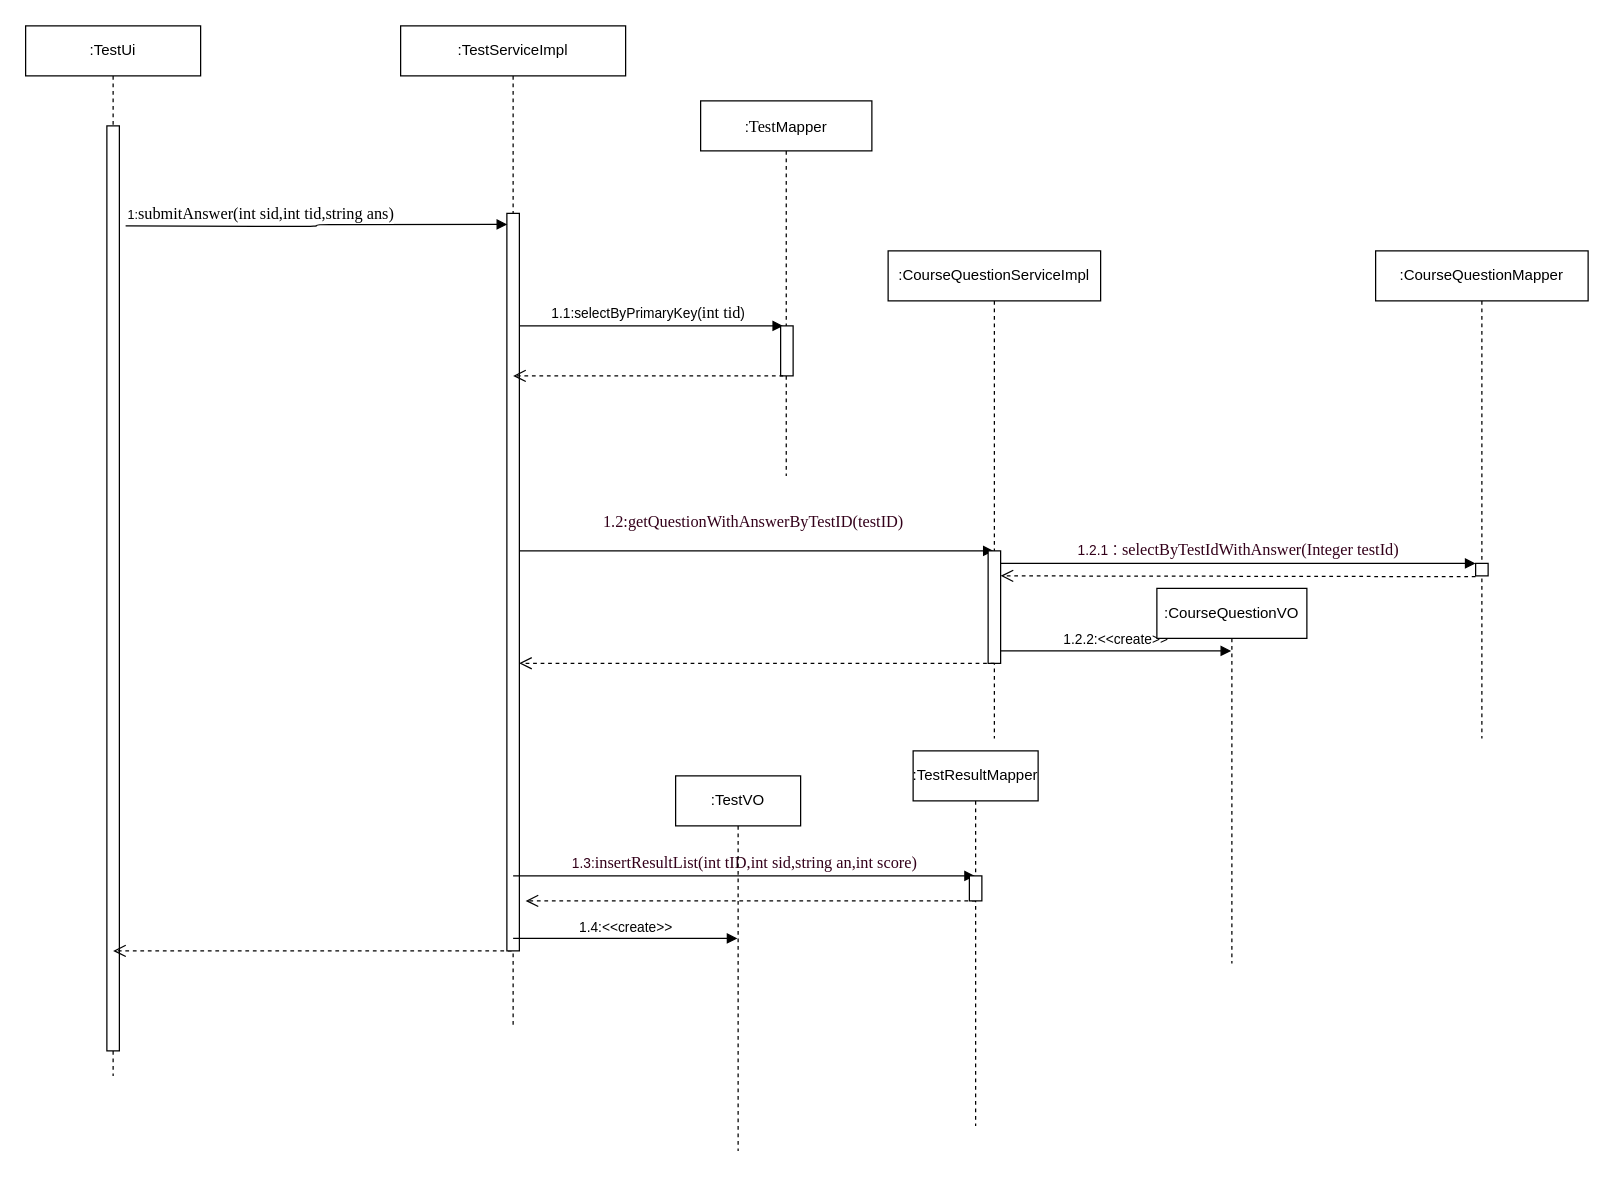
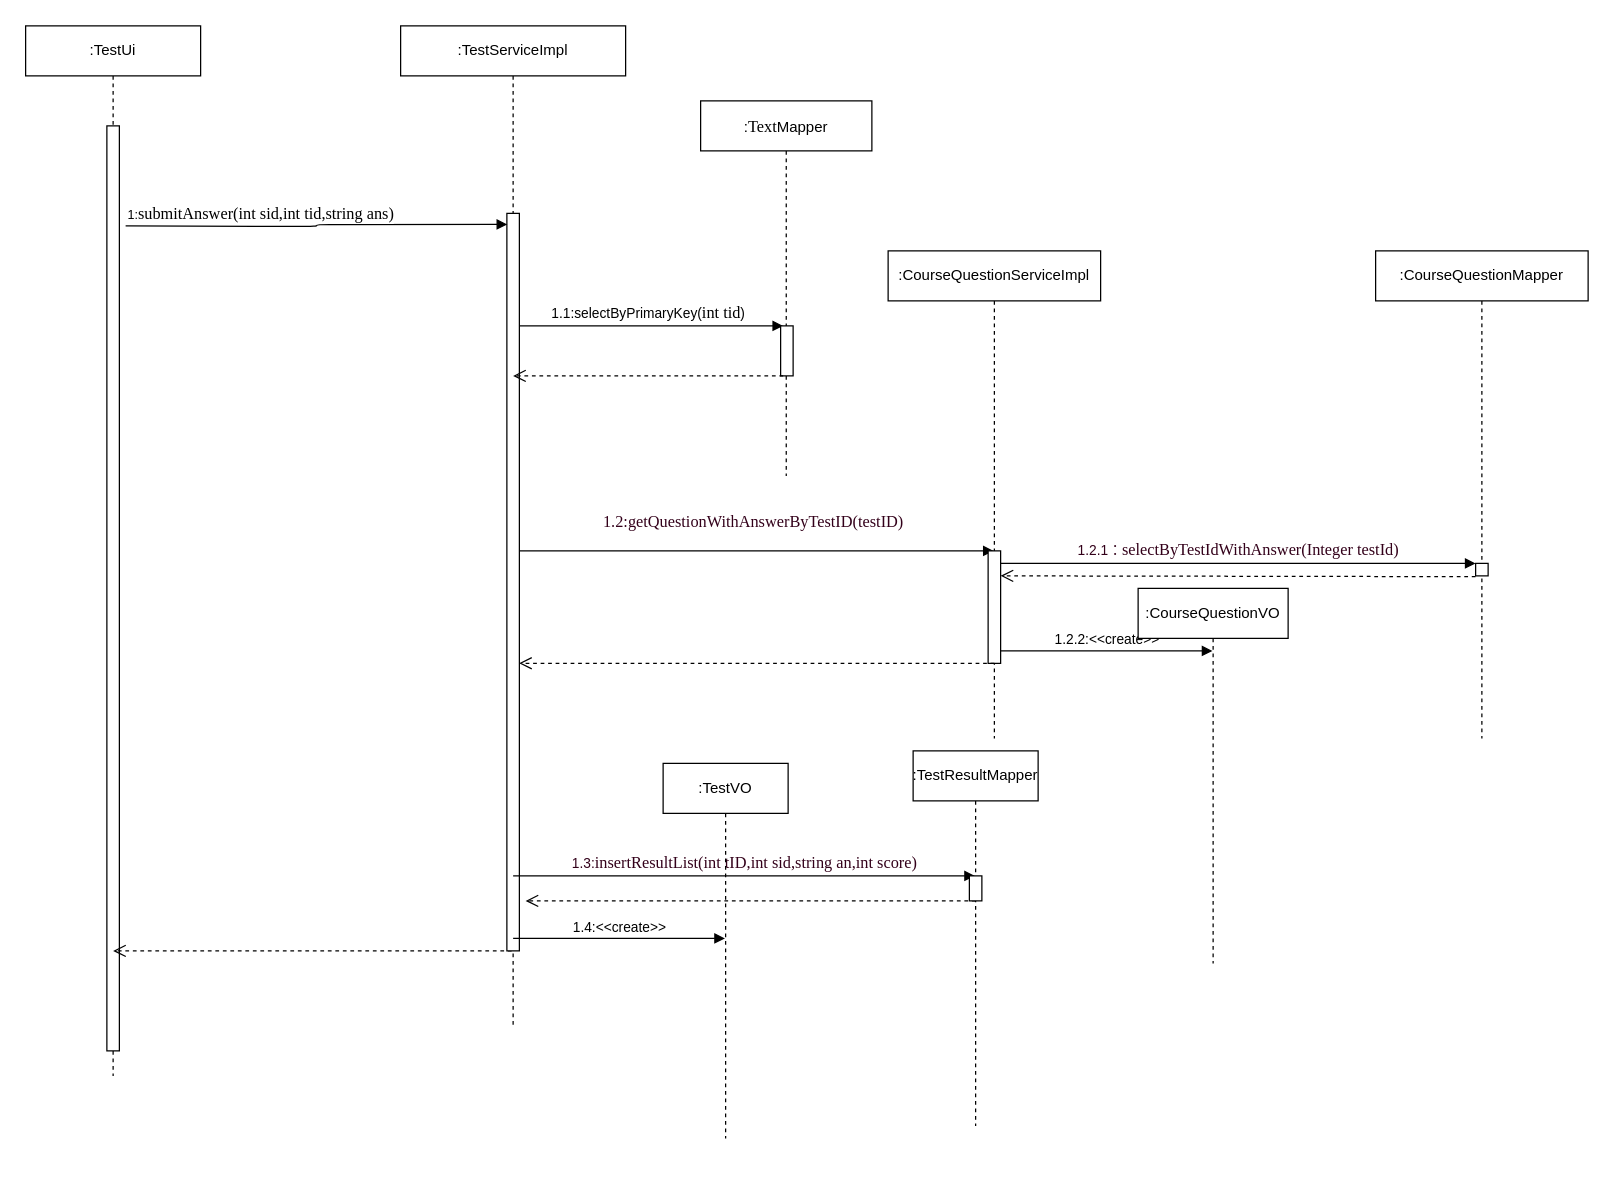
  <mxCell id="0" />
  <mxCell id="1" parent="0" />
  <mxCell id="2" value=":TestUi" style="shape=umlLifeline;perimeter=lifelinePerimeter;whiteSpace=wrap;html=1;container=1;collapsible=0;recursiveResize=0;outlineConnect=0;" parent="1" vertex="1"><mxGeometry x="20" y="20" width="140" height="840" as="geometry" /></mxCell>
  <mxCell id="3" value="" style="html=1;points=[];perimeter=orthogonalPerimeter;" parent="2" vertex="1"><mxGeometry x="65" y="80" width="10" height="740" as="geometry" /></mxCell>
  <mxCell id="4" value="" style="html=1;verticalAlign=bottom;endArrow=open;dashed=1;endSize=8;exitX=0.378;exitY=1;exitDx=0;exitDy=0;exitPerimeter=0;" parent="2" source="8" edge="1"><mxGeometry relative="1" as="geometry"><mxPoint x="150" y="740" as="sourcePoint" /><mxPoint x="70" y="740" as="targetPoint" /></mxGeometry></mxCell>
  <mxCell id="5" value=":TestServiceImpl" style="shape=umlLifeline;perimeter=lifelinePerimeter;whiteSpace=wrap;html=1;container=1;collapsible=0;recursiveResize=0;outlineConnect=0;" parent="1" vertex="1"><mxGeometry x="320" y="20" width="180" height="800" as="geometry" /></mxCell>
  <mxCell id="6" value="&lt;div style=&quot;text-align: left&quot;&gt;1.1:selectByPrimaryKey(&lt;font face=&quot;consolas&quot;&gt;&lt;span style=&quot;font-size: 13.067px&quot;&gt;int tid&lt;/span&gt;&lt;/font&gt;)&lt;/div&gt;" style="html=1;verticalAlign=bottom;endArrow=block;entryX=0.482;entryY=0.6;entryDx=0;entryDy=0;entryPerimeter=0;" parent="5" target="12" edge="1"><mxGeometry width="80" relative="1" as="geometry"><mxPoint x="90" y="240" as="sourcePoint" /><mxPoint x="170" y="240" as="targetPoint" /></mxGeometry></mxCell>
  <mxCell id="7" value="&lt;pre style=&quot;font-family: &amp;#34;consolas&amp;#34; ; font-size: 9.8pt&quot;&gt;&lt;font color=&quot;#33001a&quot;&gt;1.2:getQuestionWithAnswerByTestID(testID)&lt;/font&gt;&lt;/pre&gt;" style="html=1;verticalAlign=bottom;endArrow=block;" parent="5" target="15" edge="1"><mxGeometry width="80" relative="1" as="geometry"><mxPoint x="90" y="420" as="sourcePoint" /><mxPoint x="170" y="420" as="targetPoint" /></mxGeometry></mxCell>
  <mxCell id="8" value="" style="html=1;points=[];perimeter=orthogonalPerimeter;" parent="5" vertex="1"><mxGeometry x="85" y="150" width="10" height="590" as="geometry" /></mxCell>
  <mxCell id="9" value="&lt;font color=&quot;#33001a&quot;&gt;1.3:&lt;span style=&quot;font-family: &amp;#34;consolas&amp;#34; ; font-size: 9.8pt&quot;&gt;insertResultList(int tID&lt;/span&gt;&lt;span style=&quot;font-family: &amp;#34;consolas&amp;#34; ; font-size: 9.8pt&quot;&gt;,int sid&lt;/span&gt;&lt;span style=&quot;font-family: &amp;#34;consolas&amp;#34; ; font-size: 9.8pt&quot;&gt;,&lt;/span&gt;&lt;span style=&quot;font-family: &amp;#34;consolas&amp;#34; ; font-size: 9.8pt&quot;&gt;string an&lt;/span&gt;&lt;span style=&quot;font-family: &amp;#34;consolas&amp;#34; ; font-size: 9.8pt&quot;&gt;,&lt;/span&gt;&lt;span style=&quot;font-family: &amp;#34;consolas&amp;#34; ; font-size: 9.8pt&quot;&gt;int score)&lt;/span&gt;&lt;/font&gt;" style="html=1;verticalAlign=bottom;endArrow=block;" parent="5" target="27" edge="1"><mxGeometry width="80" relative="1" as="geometry"><mxPoint x="90" y="680" as="sourcePoint" /><mxPoint x="180" y="680" as="targetPoint" /></mxGeometry></mxCell>
  <mxCell id="10" value="" style="html=1;verticalAlign=bottom;endArrow=open;dashed=1;endSize=8;" parent="5" edge="1"><mxGeometry relative="1" as="geometry"><mxPoint x="460" y="700" as="sourcePoint" /><mxPoint x="100" y="700" as="targetPoint" /></mxGeometry></mxCell>
  <mxCell id="11" value="1.4:&amp;lt;&amp;lt;create&amp;gt;&amp;gt;" style="html=1;verticalAlign=bottom;endArrow=block;" parent="5" target="29" edge="1"><mxGeometry width="80" relative="1" as="geometry"><mxPoint x="90" y="730" as="sourcePoint" /><mxPoint x="170" y="730" as="targetPoint" /></mxGeometry></mxCell>
- <mxCell id="12" value=":&lt;span style=&quot;font-family: &amp;#34;consolas&amp;#34; ; font-size: 13.067px ; text-align: left ; white-space: nowrap ; background-color: rgb(255 , 255 , 255)&quot;&gt;Test&lt;/span&gt;Mapper" style="shape=umlLifeline;perimeter=lifelinePerimeter;whiteSpace=wrap;html=1;container=1;collapsible=0;recursiveResize=0;outlineConnect=0;" parent="1" vertex="1"><mxGeometry x="560" y="80" width="137" height="300" as="geometry" /></mxCell>
+ <mxCell id="12" value=":&lt;span style=&quot;font-family: &amp;#34;consolas&amp;#34; ; font-size: 13.067px ; text-align: left ; white-space: nowrap ; background-color: rgb(255 , 255 , 255)&quot;&gt;Text&lt;/span&gt;Mapper" style="shape=umlLifeline;perimeter=lifelinePerimeter;whiteSpace=wrap;html=1;container=1;collapsible=0;recursiveResize=0;outlineConnect=0;" parent="1" vertex="1"><mxGeometry x="560" y="80" width="137" height="300" as="geometry" /></mxCell>
  <mxCell id="13" value="" style="html=1;points=[];perimeter=orthogonalPerimeter;" parent="12" vertex="1"><mxGeometry x="64" y="180" width="10" height="40" as="geometry" /></mxCell>
  <mxCell id="14" value="Text" style="text;html=1;resizable=0;points=[];autosize=1;align=left;verticalAlign=top;spacingTop=-4;fontColor=#FFFFFF;" parent="1" vertex="1"><mxGeometry x="221" y="200" width="40" height="10" as="geometry" /></mxCell>
  <mxCell id="15" value=":CourseQuestionServiceImpl" style="shape=umlLifeline;perimeter=lifelinePerimeter;whiteSpace=wrap;html=1;container=1;collapsible=0;recursiveResize=0;outlineConnect=0;" parent="1" vertex="1"><mxGeometry x="710" y="200" width="170" height="390" as="geometry" /></mxCell>
  <mxCell id="16" value="" style="html=1;points=[];perimeter=orthogonalPerimeter;" parent="15" vertex="1"><mxGeometry x="80" y="240" width="10" height="90" as="geometry" /></mxCell>
  <mxCell id="17" value="&lt;span style=&quot;color: rgb(51 , 0 , 26)&quot;&gt;1.2.1：&lt;/span&gt;&lt;span style=&quot;color: rgb(51 , 0 , 26) ; font-family: &amp;#34;consolas&amp;#34; ; font-size: 9.8pt&quot;&gt;selectByTestIdWithAnswer(Integer testId)&lt;/span&gt;" style="html=1;verticalAlign=bottom;endArrow=block;" parent="15" edge="1"><mxGeometry width="80" relative="1" as="geometry"><mxPoint x="90" y="250" as="sourcePoint" /><mxPoint x="470" y="250" as="targetPoint" /></mxGeometry></mxCell>
  <mxCell id="18" value="1.2.2:&amp;lt;&amp;lt;create&amp;gt;&amp;gt;" style="html=1;verticalAlign=bottom;endArrow=block;" parent="15" target="25" edge="1"><mxGeometry width="80" relative="1" as="geometry"><mxPoint x="90" y="320" as="sourcePoint" /><mxPoint x="230" y="320" as="targetPoint" /></mxGeometry></mxCell>
  <mxCell id="19" value="" style="html=1;verticalAlign=bottom;endArrow=open;dashed=1;endSize=8;exitX=-0.007;exitY=1.064;exitDx=0;exitDy=0;exitPerimeter=0;" parent="15" source="24" edge="1"><mxGeometry relative="1" as="geometry"><mxPoint x="170" y="260" as="sourcePoint" /><mxPoint x="90" y="260" as="targetPoint" /></mxGeometry></mxCell>
  <mxCell id="20" value="" style="html=1;verticalAlign=bottom;endArrow=open;dashed=1;endSize=8;exitX=0.482;exitY=0.733;exitDx=0;exitDy=0;exitPerimeter=0;" parent="1" source="12" edge="1"><mxGeometry relative="1" as="geometry"><mxPoint x="589.5" y="300" as="sourcePoint" /><mxPoint x="410" y="300" as="targetPoint" /><Array as="points"><mxPoint x="570" y="300" /><mxPoint x="500" y="300" /></Array></mxGeometry></mxCell>
  <mxCell id="21" value="" style="endArrow=block;endFill=1;html=1;edgeStyle=orthogonalEdgeStyle;align=left;verticalAlign=top;entryX=0.033;entryY=0.015;entryDx=0;entryDy=0;entryPerimeter=0;" parent="1" target="8" edge="1"><mxGeometry x="-1" relative="1" as="geometry"><mxPoint x="100" y="180" as="sourcePoint" /><mxPoint x="370" y="110" as="targetPoint" /><Array as="points" /></mxGeometry></mxCell>
  <mxCell id="22" value="&lt;font color=&quot;#000000&quot;&gt;1:&lt;span style=&quot;font-family: &amp;#34;consolas&amp;#34; ; font-size: 9.8pt&quot;&gt;submitAnswer(int sid,int tid,string ans&lt;/span&gt;&lt;/font&gt;&lt;font color=&quot;#000000&quot;&gt;&lt;span style=&quot;font-family: &amp;#34;consolas&amp;#34; ; font-size: 9.8pt&quot;&gt;)&lt;/span&gt;&lt;/font&gt;" style="resizable=0;html=1;align=left;verticalAlign=bottom;labelBackgroundColor=#ffffff;fontSize=10;fontColor=#FFFFFF;" parent="21" connectable="0" vertex="1"><mxGeometry x="-1" relative="1" as="geometry" /></mxCell>
  <mxCell id="23" value=":CourseQuestionMapper" style="shape=umlLifeline;perimeter=lifelinePerimeter;whiteSpace=wrap;html=1;container=1;collapsible=0;recursiveResize=0;outlineConnect=0;" parent="1" vertex="1"><mxGeometry x="1100" y="200" width="170" height="390" as="geometry" /></mxCell>
  <mxCell id="24" value="" style="html=1;points=[];perimeter=orthogonalPerimeter;" parent="23" vertex="1"><mxGeometry x="80" y="250" width="10" height="10" as="geometry" /></mxCell>
- <mxCell id="25" value=":CourseQuestionVO" style="shape=umlLifeline;perimeter=lifelinePerimeter;whiteSpace=wrap;html=1;container=1;collapsible=0;recursiveResize=0;outlineConnect=0;" parent="1" vertex="1"><mxGeometry x="925" y="470" width="120" height="300" as="geometry" /></mxCell>
+ <mxCell id="25" value=":CourseQuestionVO" style="shape=umlLifeline;perimeter=lifelinePerimeter;whiteSpace=wrap;html=1;container=1;collapsible=0;recursiveResize=0;outlineConnect=0;" parent="1" vertex="1"><mxGeometry x="910" y="470" width="120" height="300" as="geometry" /></mxCell>
  <mxCell id="26" value="" style="html=1;verticalAlign=bottom;endArrow=open;dashed=1;endSize=8;entryX=0.981;entryY=0.61;entryDx=0;entryDy=0;entryPerimeter=0;" parent="1" target="8" edge="1"><mxGeometry relative="1" as="geometry"><mxPoint x="795" y="530" as="sourcePoint" /><mxPoint x="430" y="520" as="targetPoint" /></mxGeometry></mxCell>
  <mxCell id="27" value=":TestResultMapper" style="shape=umlLifeline;perimeter=lifelinePerimeter;whiteSpace=wrap;html=1;container=1;collapsible=0;recursiveResize=0;outlineConnect=0;" parent="1" vertex="1"><mxGeometry x="730" y="600" width="100" height="300" as="geometry" /></mxCell>
  <mxCell id="28" value="" style="html=1;points=[];perimeter=orthogonalPerimeter;" parent="27" vertex="1"><mxGeometry x="45" y="100" width="10" height="20" as="geometry" /></mxCell>
- <mxCell id="29" value=":TestVO" style="shape=umlLifeline;perimeter=lifelinePerimeter;whiteSpace=wrap;html=1;container=1;collapsible=0;recursiveResize=0;outlineConnect=0;" parent="1" vertex="1"><mxGeometry x="540" y="620" width="100" height="300" as="geometry" /></mxCell>
+ <mxCell id="29" value=":TestVO" style="shape=umlLifeline;perimeter=lifelinePerimeter;whiteSpace=wrap;html=1;container=1;collapsible=0;recursiveResize=0;outlineConnect=0;" parent="1" vertex="1"><mxGeometry x="530" y="610" width="100" height="300" as="geometry" /></mxCell>
